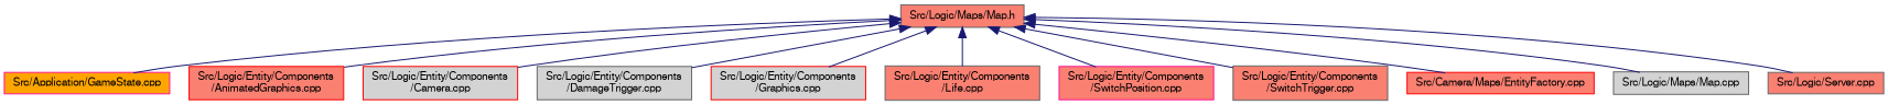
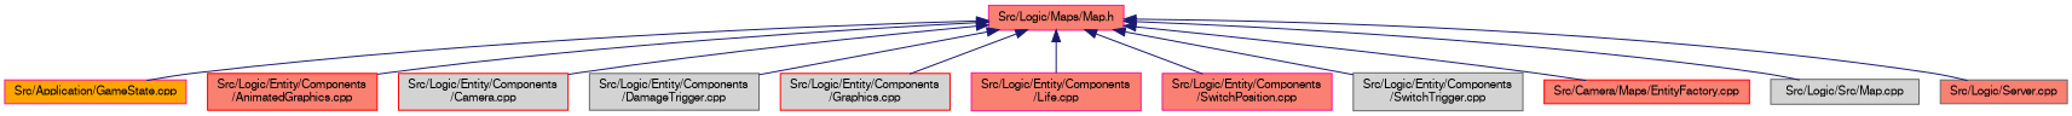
  digraph {
    node [color=gray40 fillcolor=salmon fontname=FreeSans fontsize=10 shape=record style=filled]
    edge [color=midnightblue dir=back fontname=FreeSans fontsize=10 labelfontname=FreeSans labelfontsize=10 style=solid]
-   n1 [fontcolor=black height=0.2 label="Src/Logic/Maps/Map.h" width=0.4]
+   n1 [color=deeppink fontcolor=black height=0.2 label="Src/Logic/Maps/Map.h" width=0.4]
    n2 [color=deeppink fillcolor=orange height=0.2 label="Src/Application/GameState.cpp" width=0.4]
    n3 [color=red height=0.2 label="Src/Logic/Entity/Components\l/AnimatedGraphics.cpp" width=0.4]
    n4 [color=red fillcolor=lightgrey height=0.2 label="Src/Logic/Entity/Components\l/Camera.cpp" width=0.4]
    n5 [fillcolor=lightgrey height=0.2 label="Src/Logic/Entity/Components\l/DamageTrigger.cpp" width=0.4]
    n6 [color=red fillcolor=lightgrey height=0.2 label="Src/Logic/Entity/Components\l/Graphics.cpp" width=0.4]
-   n7 [height=0.2 label="Src/Logic/Entity/Components\l/Life.cpp" width=0.4]
+   n7 [color=deeppink height=0.2 label="Src/Logic/Entity/Components\l/Life.cpp" width=0.4]
    n8 [color=deeppink height=0.2 label="Src/Logic/Entity/Components\l/SwitchPosition.cpp" width=0.4]
-   n9 [height=0.2 label="Src/Logic/Entity/Components\l/SwitchTrigger.cpp" width=0.4]
+   n9 [fillcolor=lightgrey height=0.2 label="Src/Logic/Entity/Components\l/SwitchTrigger.cpp" width=0.4]
    n10 [color=red height=0.2 label="Src/Camera/Maps/EntityFactory.cpp" width=0.4]
-   n11 [fillcolor=lightgrey height=0.2 label="Src/Logic/Maps/Map.cpp" width=0.4]
+   n11 [fillcolor=lightgrey height=0.2 label="Src/Logic/Src/Map.cpp" width=0.4]
    n12 [height=0.2 label="Src/Logic/Server.cpp" width=0.4]
    n1 -> n2
    n1 -> n3
    n1 -> n4
    n1 -> n5
    n1 -> n6
    n1 -> n7
    n1 -> n8
    n1 -> n9
    n1 -> n10
    n1 -> n11
    n1 -> n12
  }
